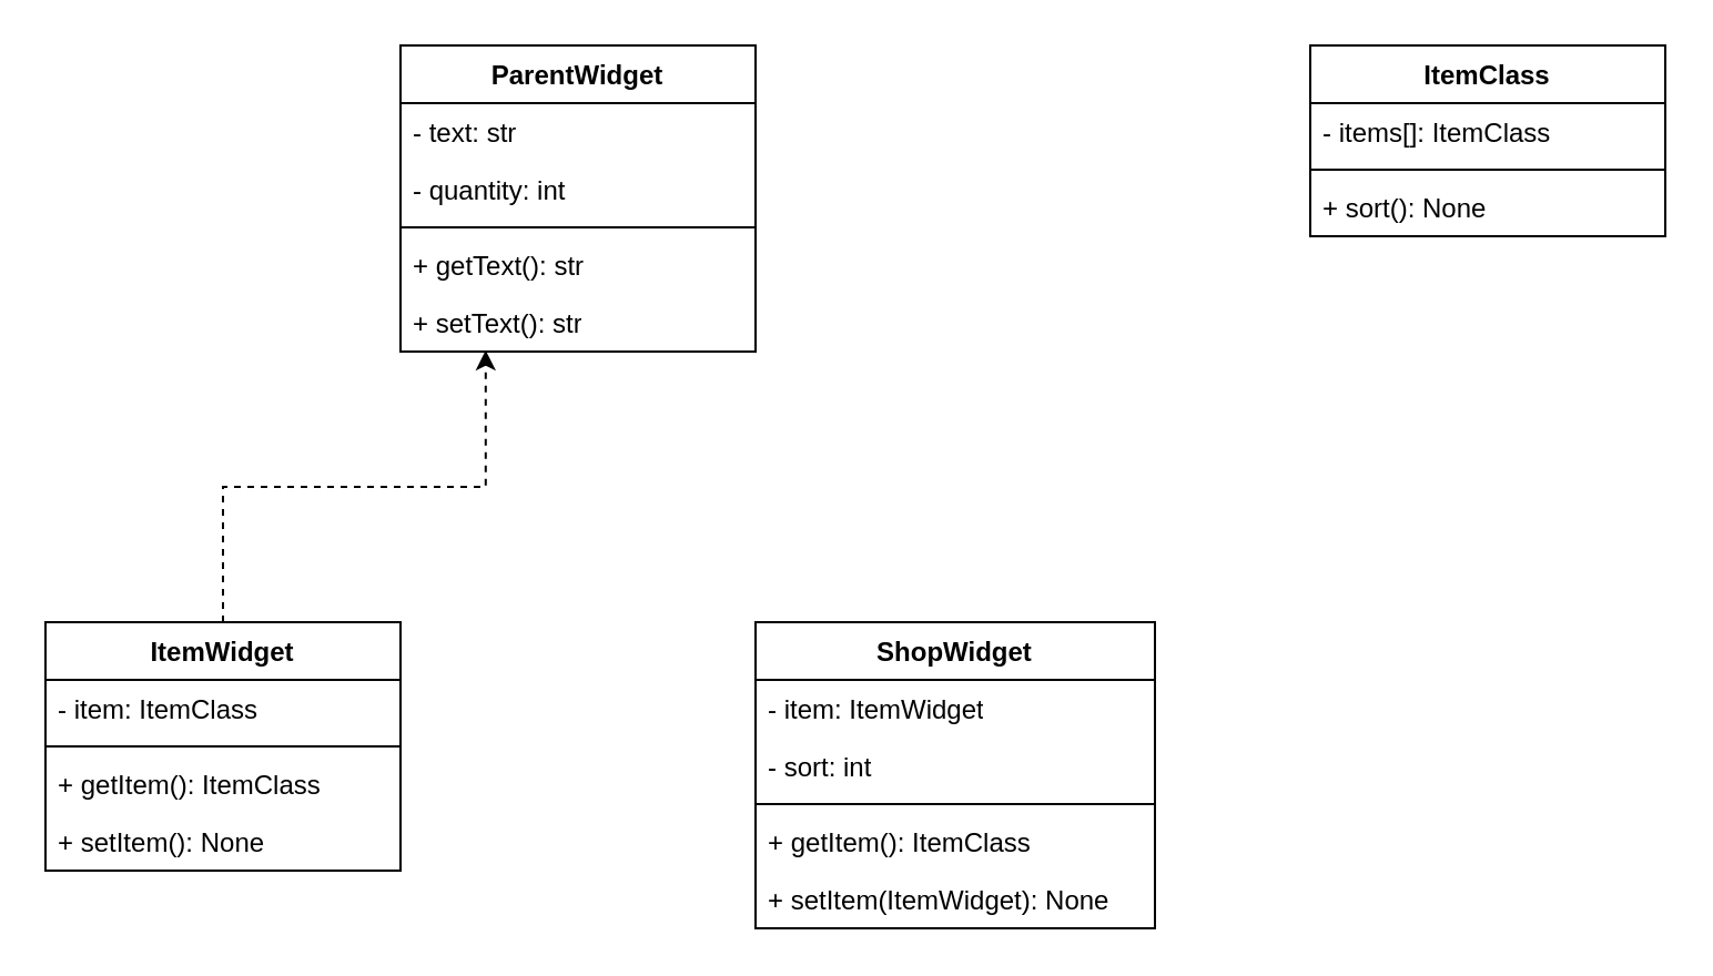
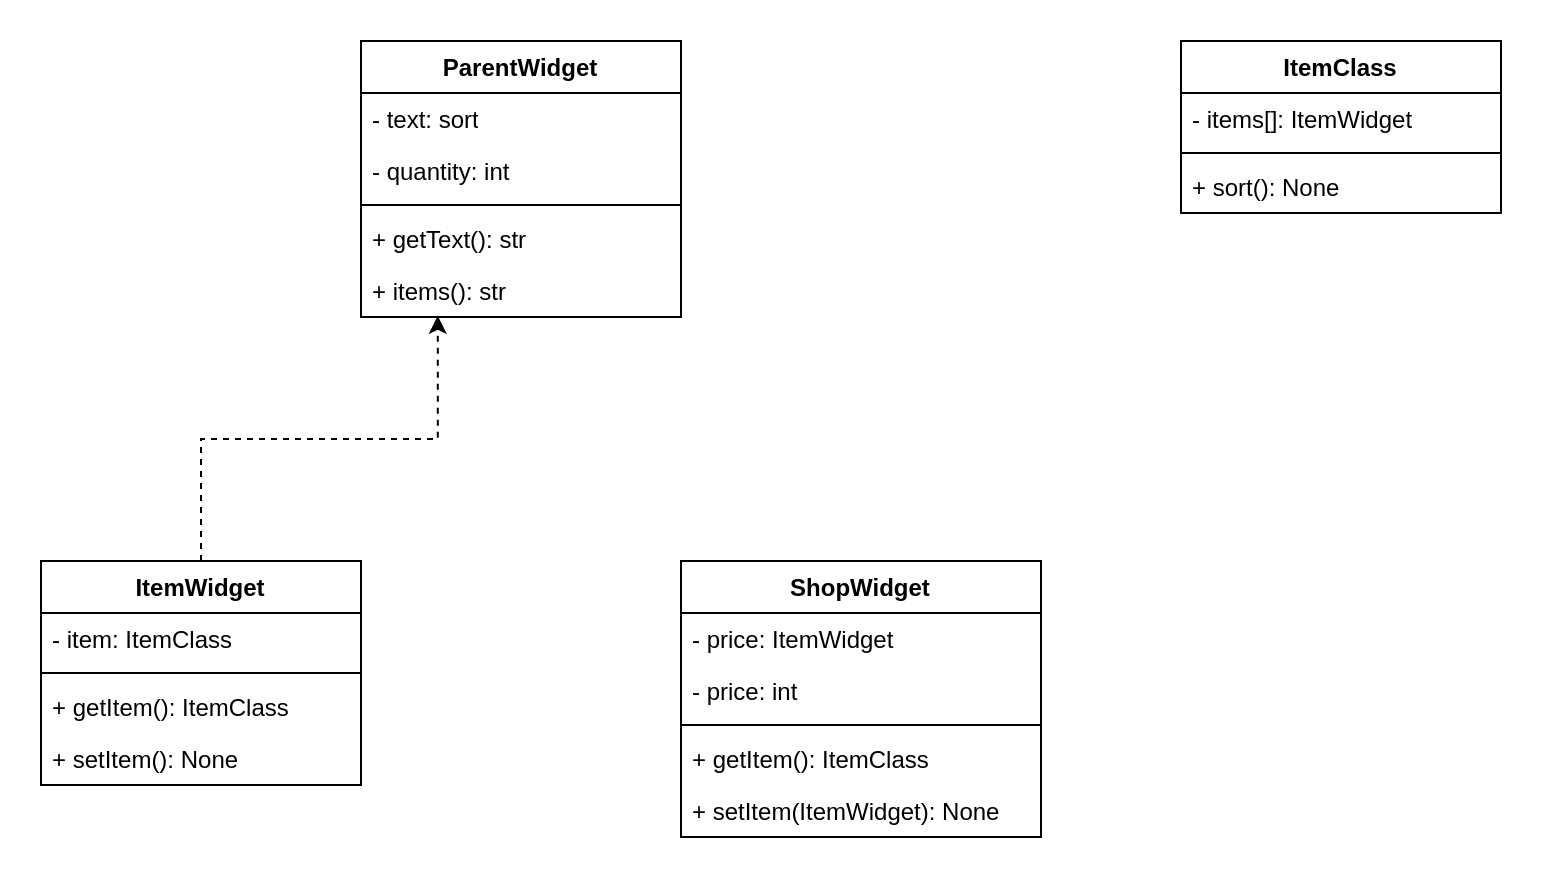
  <mxCell id="0" />
  <mxCell id="1" parent="0" />
  <mxCell id="2" value="ParentWidget" style="swimlane;fontStyle=1;align=center;verticalAlign=top;childLayout=stackLayout;horizontal=1;startSize=26;horizontalStack=0;resizeParent=1;resizeParentMax=0;resizeLast=0;collapsible=1;marginBottom=0;whiteSpace=wrap;html=1;" parent="1" vertex="1"><mxGeometry x="180" y="20" width="160" height="138" as="geometry" /></mxCell>
- <mxCell id="3" value="- text: str" style="text;strokeColor=none;fillColor=none;align=left;verticalAlign=top;spacingLeft=4;spacingRight=4;overflow=hidden;rotatable=0;points=[[0,0.5],[1,0.5]];portConstraint=eastwest;whiteSpace=wrap;html=1;" parent="2" vertex="1"><mxGeometry y="26" width="160" height="26" as="geometry" /></mxCell>
+ <mxCell id="3" value="- text: sort" style="text;strokeColor=none;fillColor=none;align=left;verticalAlign=top;spacingLeft=4;spacingRight=4;overflow=hidden;rotatable=0;points=[[0,0.5],[1,0.5]];portConstraint=eastwest;whiteSpace=wrap;html=1;" parent="2" vertex="1"><mxGeometry y="26" width="160" height="26" as="geometry" /></mxCell>
  <mxCell id="4" value="- quantity: int" style="text;strokeColor=none;fillColor=none;align=left;verticalAlign=top;spacingLeft=4;spacingRight=4;overflow=hidden;rotatable=0;points=[[0,0.5],[1,0.5]];portConstraint=eastwest;whiteSpace=wrap;html=1;" parent="2" vertex="1"><mxGeometry y="52" width="160" height="26" as="geometry" /></mxCell>
  <mxCell id="5" value="" style="line;strokeWidth=1;fillColor=none;align=left;verticalAlign=middle;spacingTop=-1;spacingLeft=3;spacingRight=3;rotatable=0;labelPosition=right;points=[];portConstraint=eastwest;strokeColor=inherit;" parent="2" vertex="1"><mxGeometry y="78" width="160" height="8" as="geometry" /></mxCell>
  <mxCell id="6" value="+ getText(): str" style="text;strokeColor=none;fillColor=none;align=left;verticalAlign=top;spacingLeft=4;spacingRight=4;overflow=hidden;rotatable=0;points=[[0,0.5],[1,0.5]];portConstraint=eastwest;whiteSpace=wrap;html=1;" parent="2" vertex="1"><mxGeometry y="86" width="160" height="26" as="geometry" /></mxCell>
- <mxCell id="7" value="+ setText(): str" style="text;strokeColor=none;fillColor=none;align=left;verticalAlign=top;spacingLeft=4;spacingRight=4;overflow=hidden;rotatable=0;points=[[0,0.5],[1,0.5]];portConstraint=eastwest;whiteSpace=wrap;html=1;" parent="2" vertex="1"><mxGeometry y="112" width="160" height="26" as="geometry" /></mxCell>
+ <mxCell id="7" value="+ items(): str" style="text;strokeColor=none;fillColor=none;align=left;verticalAlign=top;spacingLeft=4;spacingRight=4;overflow=hidden;rotatable=0;points=[[0,0.5],[1,0.5]];portConstraint=eastwest;whiteSpace=wrap;html=1;" parent="2" vertex="1"><mxGeometry y="112" width="160" height="26" as="geometry" /></mxCell>
  <mxCell id="8" value="ItemWidget" style="swimlane;fontStyle=1;align=center;verticalAlign=top;childLayout=stackLayout;horizontal=1;startSize=26;horizontalStack=0;resizeParent=1;resizeParentMax=0;resizeLast=0;collapsible=1;marginBottom=0;whiteSpace=wrap;html=1;" parent="1" vertex="1"><mxGeometry x="20" y="280" width="160" height="112" as="geometry" /></mxCell>
  <mxCell id="9" value="- item: ItemClass" style="text;strokeColor=none;fillColor=none;align=left;verticalAlign=top;spacingLeft=4;spacingRight=4;overflow=hidden;rotatable=0;points=[[0,0.5],[1,0.5]];portConstraint=eastwest;whiteSpace=wrap;html=1;" parent="8" vertex="1"><mxGeometry y="26" width="160" height="26" as="geometry" /></mxCell>
  <mxCell id="10" value="" style="line;strokeWidth=1;fillColor=none;align=left;verticalAlign=middle;spacingTop=-1;spacingLeft=3;spacingRight=3;rotatable=0;labelPosition=right;points=[];portConstraint=eastwest;strokeColor=inherit;" parent="8" vertex="1"><mxGeometry y="52" width="160" height="8" as="geometry" /></mxCell>
  <mxCell id="11" value="+ getItem(): ItemClass" style="text;strokeColor=none;fillColor=none;align=left;verticalAlign=top;spacingLeft=4;spacingRight=4;overflow=hidden;rotatable=0;points=[[0,0.5],[1,0.5]];portConstraint=eastwest;whiteSpace=wrap;html=1;" parent="8" vertex="1"><mxGeometry y="60" width="160" height="26" as="geometry" /></mxCell>
  <mxCell id="12" value="+ setItem(): None" style="text;strokeColor=none;fillColor=none;align=left;verticalAlign=top;spacingLeft=4;spacingRight=4;overflow=hidden;rotatable=0;points=[[0,0.5],[1,0.5]];portConstraint=eastwest;whiteSpace=wrap;html=1;" parent="8" vertex="1"><mxGeometry y="86" width="160" height="26" as="geometry" /></mxCell>
  <mxCell id="13" value="ShopWidget" style="swimlane;fontStyle=1;align=center;verticalAlign=top;childLayout=stackLayout;horizontal=1;startSize=26;horizontalStack=0;resizeParent=1;resizeParentMax=0;resizeLast=0;collapsible=1;marginBottom=0;whiteSpace=wrap;html=1;" parent="1" vertex="1"><mxGeometry x="340" y="280" width="180" height="138" as="geometry" /></mxCell>
- <mxCell id="14" value="- item: ItemWidget" style="text;strokeColor=none;fillColor=none;align=left;verticalAlign=top;spacingLeft=4;spacingRight=4;overflow=hidden;rotatable=0;points=[[0,0.5],[1,0.5]];portConstraint=eastwest;whiteSpace=wrap;html=1;" parent="13" vertex="1"><mxGeometry y="26" width="180" height="26" as="geometry" /></mxCell>
- <mxCell id="15" value="- sort: int" style="text;strokeColor=none;fillColor=none;align=left;verticalAlign=top;spacingLeft=4;spacingRight=4;overflow=hidden;rotatable=0;points=[[0,0.5],[1,0.5]];portConstraint=eastwest;whiteSpace=wrap;html=1;" parent="13" vertex="1"><mxGeometry y="52" width="180" height="26" as="geometry" /></mxCell>
+ <mxCell id="14" value="- price: ItemWidget" style="text;strokeColor=none;fillColor=none;align=left;verticalAlign=top;spacingLeft=4;spacingRight=4;overflow=hidden;rotatable=0;points=[[0,0.5],[1,0.5]];portConstraint=eastwest;whiteSpace=wrap;html=1;" parent="13" vertex="1"><mxGeometry y="26" width="180" height="26" as="geometry" /></mxCell>
+ <mxCell id="15" value="- price: int" style="text;strokeColor=none;fillColor=none;align=left;verticalAlign=top;spacingLeft=4;spacingRight=4;overflow=hidden;rotatable=0;points=[[0,0.5],[1,0.5]];portConstraint=eastwest;whiteSpace=wrap;html=1;" parent="13" vertex="1"><mxGeometry y="52" width="180" height="26" as="geometry" /></mxCell>
  <mxCell id="16" value="" style="line;strokeWidth=1;fillColor=none;align=left;verticalAlign=middle;spacingTop=-1;spacingLeft=3;spacingRight=3;rotatable=0;labelPosition=right;points=[];portConstraint=eastwest;strokeColor=inherit;" parent="13" vertex="1"><mxGeometry y="78" width="180" height="8" as="geometry" /></mxCell>
  <mxCell id="17" value="+ getItem(): ItemClass" style="text;strokeColor=none;fillColor=none;align=left;verticalAlign=top;spacingLeft=4;spacingRight=4;overflow=hidden;rotatable=0;points=[[0,0.5],[1,0.5]];portConstraint=eastwest;whiteSpace=wrap;html=1;" parent="13" vertex="1"><mxGeometry y="86" width="180" height="26" as="geometry" /></mxCell>
  <mxCell id="18" value="+ setItem(ItemWidget): None" style="text;strokeColor=none;fillColor=none;align=left;verticalAlign=top;spacingLeft=4;spacingRight=4;overflow=hidden;rotatable=0;points=[[0,0.5],[1,0.5]];portConstraint=eastwest;whiteSpace=wrap;html=1;" parent="13" vertex="1"><mxGeometry y="112" width="180" height="26" as="geometry" /></mxCell>
  <mxCell id="19" style="edgeStyle=orthogonalEdgeStyle;rounded=0;orthogonalLoop=1;jettySize=auto;html=1;entryX=0.24;entryY=0.978;entryDx=0;entryDy=0;entryPerimeter=0;dashed=1;" parent="1" source="8" target="7" edge="1"><mxGeometry relative="1" as="geometry" /></mxCell>
  <mxCell id="20" value="ItemClass" style="swimlane;fontStyle=1;align=center;verticalAlign=top;childLayout=stackLayout;horizontal=1;startSize=26;horizontalStack=0;resizeParent=1;resizeParentMax=0;resizeLast=0;collapsible=1;marginBottom=0;whiteSpace=wrap;html=1;" parent="1" vertex="1"><mxGeometry x="590" y="20" width="160" height="86" as="geometry" /></mxCell>
- <mxCell id="21" value="- items[]: ItemClass" style="text;strokeColor=none;fillColor=none;align=left;verticalAlign=top;spacingLeft=4;spacingRight=4;overflow=hidden;rotatable=0;points=[[0,0.5],[1,0.5]];portConstraint=eastwest;whiteSpace=wrap;html=1;" parent="20" vertex="1"><mxGeometry y="26" width="160" height="26" as="geometry" /></mxCell>
+ <mxCell id="21" value="- items[]: ItemWidget" style="text;strokeColor=none;fillColor=none;align=left;verticalAlign=top;spacingLeft=4;spacingRight=4;overflow=hidden;rotatable=0;points=[[0,0.5],[1,0.5]];portConstraint=eastwest;whiteSpace=wrap;html=1;" parent="20" vertex="1"><mxGeometry y="26" width="160" height="26" as="geometry" /></mxCell>
  <mxCell id="22" value="" style="line;strokeWidth=1;fillColor=none;align=left;verticalAlign=middle;spacingTop=-1;spacingLeft=3;spacingRight=3;rotatable=0;labelPosition=right;points=[];portConstraint=eastwest;strokeColor=inherit;" parent="20" vertex="1"><mxGeometry y="52" width="160" height="8" as="geometry" /></mxCell>
  <mxCell id="23" value="+ sort(): None" style="text;strokeColor=none;fillColor=none;align=left;verticalAlign=top;spacingLeft=4;spacingRight=4;overflow=hidden;rotatable=0;points=[[0,0.5],[1,0.5]];portConstraint=eastwest;whiteSpace=wrap;html=1;" parent="20" vertex="1"><mxGeometry y="60" width="160" height="26" as="geometry" /></mxCell>
